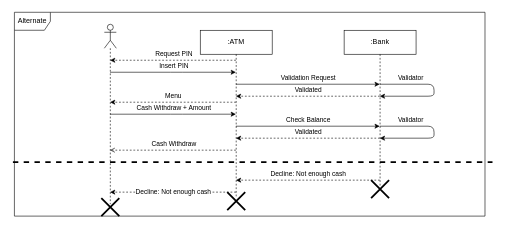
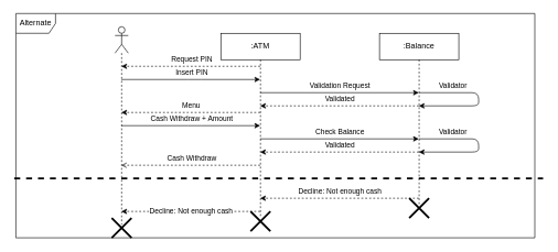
  <mxCell id="0" />
  <mxCell id="1" parent="0" />
  <mxCell id="2" value="Alternate" style="shape=umlFrame;whiteSpace=wrap;html=1;" parent="1" vertex="1"><mxGeometry x="23" y="20" width="785" height="340" as="geometry" /></mxCell>
  <mxCell id="3" value=":ATM" style="shape=umlLifeline;perimeter=lifelinePerimeter;whiteSpace=wrap;html=1;container=1;collapsible=0;recursiveResize=0;outlineConnect=0;" parent="1" vertex="1"><mxGeometry x="333" y="50" width="120" height="280" as="geometry" /></mxCell>
- <mxCell id="4" value=":Bank" style="shape=umlLifeline;perimeter=lifelinePerimeter;whiteSpace=wrap;html=1;container=1;collapsible=0;recursiveResize=0;outlineConnect=0;" parent="1" vertex="1"><mxGeometry x="573" y="50" width="120" height="260" as="geometry" /></mxCell>
+ <mxCell id="4" value=":Balance" style="shape=umlLifeline;perimeter=lifelinePerimeter;whiteSpace=wrap;html=1;container=1;collapsible=0;recursiveResize=0;outlineConnect=0;" parent="1" vertex="1"><mxGeometry x="573" y="50" width="120" height="260" as="geometry" /></mxCell>
  <mxCell id="5" value="Cash Withdraw" style="endArrow=open;dashed=1;html=1;endFill=0;" parent="1" source="3" target="6" edge="1"><mxGeometry x="-0.003" y="-10" width="50" height="50" relative="1" as="geometry"><mxPoint x="143" y="290" as="sourcePoint" /><mxPoint x="173" y="240" as="targetPoint" /><Array as="points"><mxPoint x="213" y="250" /></Array><mxPoint x="1" as="offset" /></mxGeometry></mxCell>
  <mxCell id="6" value="" style="shape=umlLifeline;participant=umlActor;perimeter=lifelinePerimeter;whiteSpace=wrap;html=1;container=1;collapsible=0;recursiveResize=0;verticalAlign=top;spacingTop=36;outlineConnect=0;" parent="1" vertex="1"><mxGeometry x="173" y="40" width="20" height="300" as="geometry" /></mxCell>
  <mxCell id="7" value="Cash Withdraw + Amount" style="endArrow=classic;html=1;" parent="1" source="6" target="3" edge="1"><mxGeometry x="0.003" y="10" width="50" height="50" relative="1" as="geometry"><mxPoint x="403" y="230" as="sourcePoint" /><mxPoint x="363" y="180" as="targetPoint" /><Array as="points"><mxPoint x="293" y="190" /></Array><mxPoint x="1" as="offset" /></mxGeometry></mxCell>
  <mxCell id="8" value="Check Balance" style="endArrow=classic;html=1;" parent="1" source="3" target="4" edge="1"><mxGeometry x="0.004" y="10" width="50" height="50" relative="1" as="geometry"><mxPoint x="403" y="230" as="sourcePoint" /><mxPoint x="453" y="180" as="targetPoint" /><Array as="points"><mxPoint x="513" y="210" /></Array><mxPoint as="offset" /></mxGeometry></mxCell>
  <mxCell id="9" value="Request PIN" style="endArrow=classic;html=1;dashed=1;" parent="1" source="3" target="6" edge="1"><mxGeometry x="-0.003" y="-10" width="50" height="50" relative="1" as="geometry"><mxPoint x="343" y="230" as="sourcePoint" /><mxPoint x="453" y="180" as="targetPoint" /><Array as="points"><mxPoint x="243" y="100" /></Array><mxPoint x="1" as="offset" /></mxGeometry></mxCell>
  <mxCell id="10" value="Insert PIN" style="endArrow=classic;html=1;" parent="1" source="6" target="3" edge="1"><mxGeometry x="0.003" y="10" width="50" height="50" relative="1" as="geometry"><mxPoint x="123" y="130" as="sourcePoint" /><mxPoint x="343" y="130" as="targetPoint" /><Array as="points"><mxPoint x="293" y="120" /></Array><mxPoint x="1" as="offset" /></mxGeometry></mxCell>
  <mxCell id="11" value="Validation Request" style="endArrow=classic;html=1;" parent="1" source="3" target="4" edge="1"><mxGeometry x="0.004" y="10" width="50" height="50" relative="1" as="geometry"><mxPoint x="403" y="230" as="sourcePoint" /><mxPoint x="453" y="180" as="targetPoint" /><Array as="points"><mxPoint x="513" y="140" /></Array><mxPoint as="offset" /></mxGeometry></mxCell>
  <mxCell id="12" value="Validated" style="endArrow=classic;html=1;dashed=1;" parent="1" source="4" target="3" edge="1"><mxGeometry x="-0.004" y="-10" width="50" height="50" relative="1" as="geometry"><mxPoint x="403" y="230" as="sourcePoint" /><mxPoint x="453" y="180" as="targetPoint" /><Array as="points"><mxPoint x="523" y="160" /></Array><mxPoint as="offset" /></mxGeometry></mxCell>
  <mxCell id="13" value="Menu" style="endArrow=classic;html=1;dashed=1;" parent="1" source="3" target="6" edge="1"><mxGeometry x="-0.004" y="-10" width="50" height="50" relative="1" as="geometry"><mxPoint x="383" y="170" as="sourcePoint" /><mxPoint x="143" y="170" as="targetPoint" /><Array as="points"><mxPoint x="273.5" y="170" /></Array><mxPoint as="offset" /></mxGeometry></mxCell>
  <mxCell id="14" value="Validated" style="endArrow=classic;html=1;dashed=1;" parent="1" source="4" target="3" edge="1"><mxGeometry x="-0.004" y="-10" width="50" height="50" relative="1" as="geometry"><mxPoint x="642.5" y="170" as="sourcePoint" /><mxPoint x="402.5" y="170" as="targetPoint" /><Array as="points"><mxPoint x="523" y="230" /></Array><mxPoint as="offset" /></mxGeometry></mxCell>
  <mxCell id="15" value="" style="endArrow=none;dashed=1;html=1;strokeWidth=3;" parent="1" edge="1"><mxGeometry width="50" height="50" relative="1" as="geometry"><mxPoint x="20.5" y="270" as="sourcePoint" /><mxPoint x="820.5" y="270" as="targetPoint" /></mxGeometry></mxCell>
  <mxCell id="16" value="Validator" style="endArrow=classic;html=1;strokeWidth=1;" parent="1" source="4" target="4" edge="1"><mxGeometry x="-0.497" y="10" width="50" height="50" relative="1" as="geometry"><mxPoint x="663" y="150" as="sourcePoint" /><mxPoint x="713" y="100" as="targetPoint" /><Array as="points"><mxPoint x="723" y="210" /><mxPoint x="723" y="230" /></Array><mxPoint as="offset" /></mxGeometry></mxCell>
  <mxCell id="17" value="Validator" style="endArrow=classic;html=1;strokeWidth=1;" parent="1" source="4" target="4" edge="1"><mxGeometry x="-0.497" y="10" width="50" height="50" relative="1" as="geometry"><mxPoint x="642.5" y="130" as="sourcePoint" /><mxPoint x="642.5" y="170" as="targetPoint" /><Array as="points"><mxPoint x="723" y="140" /><mxPoint x="723" y="160" /></Array><mxPoint as="offset" /></mxGeometry></mxCell>
  <mxCell id="18" value="Decline: Not enough cash" style="endArrow=classic;html=1;strokeWidth=1;dashed=1;" parent="1" source="4" target="3" edge="1"><mxGeometry x="-0.004" y="-10" width="50" height="50" relative="1" as="geometry"><mxPoint x="403" y="230" as="sourcePoint" /><mxPoint x="493" y="320" as="targetPoint" /><Array as="points"><mxPoint x="513" y="300" /></Array><mxPoint as="offset" /></mxGeometry></mxCell>
  <mxCell id="19" value="Decline: Not enough cash" style="endArrow=classic;html=1;strokeWidth=1;dashed=1;" parent="1" source="3" target="6" edge="1"><mxGeometry width="50" height="50" relative="1" as="geometry"><mxPoint x="642.5" y="330" as="sourcePoint" /><mxPoint x="402.5" y="330" as="targetPoint" /><Array as="points"><mxPoint x="293" y="320" /></Array></mxGeometry></mxCell>
  <mxCell id="20" value="" style="shape=umlDestroy;whiteSpace=wrap;html=1;strokeWidth=3;" parent="1" vertex="1"><mxGeometry x="168" y="330" width="30" height="30" as="geometry" /></mxCell>
  <mxCell id="21" value="" style="shape=umlDestroy;whiteSpace=wrap;html=1;strokeWidth=3;" parent="1" vertex="1"><mxGeometry x="378" y="320" width="30" height="30" as="geometry" /></mxCell>
  <mxCell id="22" value="" style="shape=umlDestroy;whiteSpace=wrap;html=1;strokeWidth=3;" parent="1" vertex="1"><mxGeometry x="618" y="300" width="30" height="30" as="geometry" /></mxCell>
